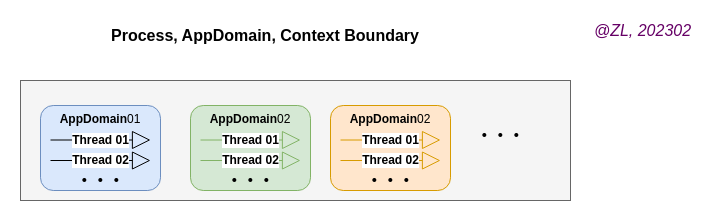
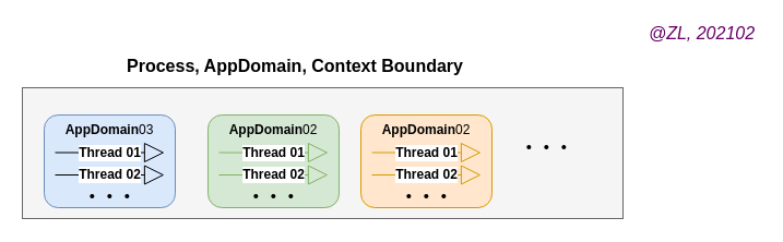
  <mxCell id="0" />
  <mxCell id="1" parent="0" />
  <mxCell id="2" value="" style="rounded=0;whiteSpace=wrap;html=1;fillColor=#f5f5f5;strokeColor=#666666;fontColor=#333333;" parent="1" vertex="1"><mxGeometry x="20" y="80" width="550" height="120" as="geometry" /></mxCell>
- <mxCell id="3" value="&lt;b&gt;AppDomain&lt;/b&gt;01" style="rounded=1;whiteSpace=wrap;html=1;fillColor=#dae8fc;strokeColor=#6c8ebf;verticalAlign=top;" parent="1" vertex="1"><mxGeometry x="40" y="105" width="120" height="85" as="geometry" /></mxCell>
- <mxCell id="4" value="Process, AppDomain, Context Boundary" style="text;html=1;strokeColor=none;fillColor=none;align=center;verticalAlign=middle;whiteSpace=wrap;rounded=0;fontStyle=1;fontSize=16;" parent="1" vertex="1"><mxGeometry x="55" y="15" width="420" height="40" as="geometry" /></mxCell>
+ <mxCell id="3" value="&lt;b&gt;AppDomain&lt;/b&gt;03" style="rounded=1;whiteSpace=wrap;html=1;fillColor=#dae8fc;strokeColor=#6c8ebf;verticalAlign=top;" parent="1" vertex="1"><mxGeometry x="40" y="105" width="120" height="85" as="geometry" /></mxCell>
+ <mxCell id="4" value="Process, AppDomain, Context Boundary" style="text;html=1;strokeColor=none;fillColor=none;align=center;verticalAlign=middle;whiteSpace=wrap;rounded=0;fontStyle=1;fontSize=16;" parent="1" vertex="1"><mxGeometry x="60" y="40" width="420" height="40" as="geometry" /></mxCell>
  <mxCell id="5" value="・・・" style="text;html=1;strokeColor=none;fillColor=none;align=center;verticalAlign=middle;whiteSpace=wrap;rounded=0;fontSize=16;fontStyle=1" parent="1" vertex="1"><mxGeometry x="470" y="115" width="60" height="40" as="geometry" /></mxCell>
  <mxCell id="6" value="&lt;b style=&quot;font-size: 12px;&quot;&gt;Thread 01&lt;/b&gt;" style="endArrow=block;endSize=16;endFill=0;html=1;fontSize=12;" parent="1" edge="1"><mxGeometry width="160" relative="1" as="geometry"><mxPoint x="50" y="139.5" as="sourcePoint" /><mxPoint x="150" y="139.5" as="targetPoint" /></mxGeometry></mxCell>
  <mxCell id="7" value="&lt;b style=&quot;font-size: 12px&quot;&gt;Thread 02&lt;/b&gt;" style="endArrow=block;endSize=16;endFill=0;html=1;fontSize=12;" parent="1" edge="1"><mxGeometry width="160" relative="1" as="geometry"><mxPoint x="50" y="160" as="sourcePoint" /><mxPoint x="150" y="160" as="targetPoint" /></mxGeometry></mxCell>
  <mxCell id="8" value="・・・" style="text;html=1;strokeColor=none;fillColor=none;align=center;verticalAlign=middle;whiteSpace=wrap;rounded=0;fontSize=16;fontStyle=1" parent="1" vertex="1"><mxGeometry x="70" y="170" width="60" height="20" as="geometry" /></mxCell>
  <mxCell id="9" value="&lt;b&gt;AppDomain&lt;/b&gt;02" style="rounded=1;whiteSpace=wrap;html=1;fillColor=#d5e8d4;strokeColor=#82b366;verticalAlign=top;" parent="1" vertex="1"><mxGeometry x="190" y="105" width="120" height="85" as="geometry" /></mxCell>
  <mxCell id="10" value="&lt;b style=&quot;font-size: 12px;&quot;&gt;Thread 01&lt;/b&gt;" style="endArrow=block;endSize=16;endFill=0;html=1;fontSize=12;fillColor=#d5e8d4;strokeColor=#82b366;" parent="1" edge="1"><mxGeometry width="160" relative="1" as="geometry"><mxPoint x="200" y="139.5" as="sourcePoint" /><mxPoint x="300" y="139.5" as="targetPoint" /></mxGeometry></mxCell>
  <mxCell id="11" value="&lt;b style=&quot;font-size: 12px&quot;&gt;Thread 02&lt;/b&gt;" style="endArrow=block;endSize=16;endFill=0;html=1;fontSize=12;fillColor=#d5e8d4;strokeColor=#82b366;" parent="1" edge="1"><mxGeometry width="160" relative="1" as="geometry"><mxPoint x="200" y="160" as="sourcePoint" /><mxPoint x="300" y="160" as="targetPoint" /></mxGeometry></mxCell>
  <mxCell id="12" value="・・・" style="text;html=1;strokeColor=none;fillColor=none;align=center;verticalAlign=middle;whiteSpace=wrap;rounded=0;fontSize=16;fontStyle=1" parent="1" vertex="1"><mxGeometry x="220" y="170" width="60" height="20" as="geometry" /></mxCell>
  <mxCell id="13" value="&lt;b&gt;AppDomain&lt;/b&gt;02" style="rounded=1;whiteSpace=wrap;html=1;fillColor=#ffe6cc;strokeColor=#d79b00;verticalAlign=top;" parent="1" vertex="1"><mxGeometry x="330" y="105" width="120" height="85" as="geometry" /></mxCell>
  <mxCell id="14" value="&lt;b style=&quot;font-size: 12px;&quot;&gt;Thread 01&lt;/b&gt;" style="endArrow=block;endSize=16;endFill=0;html=1;fontSize=12;fillColor=#ffe6cc;strokeColor=#d79b00;" parent="1" edge="1"><mxGeometry width="160" relative="1" as="geometry"><mxPoint x="340" y="139.5" as="sourcePoint" /><mxPoint x="440" y="139.5" as="targetPoint" /></mxGeometry></mxCell>
  <mxCell id="15" value="&lt;b style=&quot;font-size: 12px&quot;&gt;Thread 02&lt;/b&gt;" style="endArrow=block;endSize=16;endFill=0;html=1;fontSize=12;fillColor=#ffe6cc;strokeColor=#d79b00;" parent="1" edge="1"><mxGeometry width="160" relative="1" as="geometry"><mxPoint x="340" y="160" as="sourcePoint" /><mxPoint x="440" y="160" as="targetPoint" /></mxGeometry></mxCell>
  <mxCell id="16" value="・・・" style="text;html=1;strokeColor=none;fillColor=none;align=center;verticalAlign=middle;whiteSpace=wrap;rounded=0;fontSize=16;fontStyle=1" parent="1" vertex="1"><mxGeometry x="360" y="170" width="60" height="20" as="geometry" /></mxCell>
- <mxCell id="17" value="@ZL, 202302" style="text;html=1;strokeColor=none;fillColor=none;align=center;verticalAlign=middle;whiteSpace=wrap;rounded=0;fontSize=16;fontStyle=2;fontColor=#660066;" parent="1" vertex="1"><mxGeometry x="590" y="20" width="105" height="20" as="geometry" /></mxCell>
+ <mxCell id="17" value="@ZL, 202102" style="text;html=1;strokeColor=none;fillColor=none;align=center;verticalAlign=middle;whiteSpace=wrap;rounded=0;fontSize=16;fontStyle=2;fontColor=#660066;" parent="1" vertex="1"><mxGeometry x="590" y="20" width="105" height="20" as="geometry" /></mxCell>
